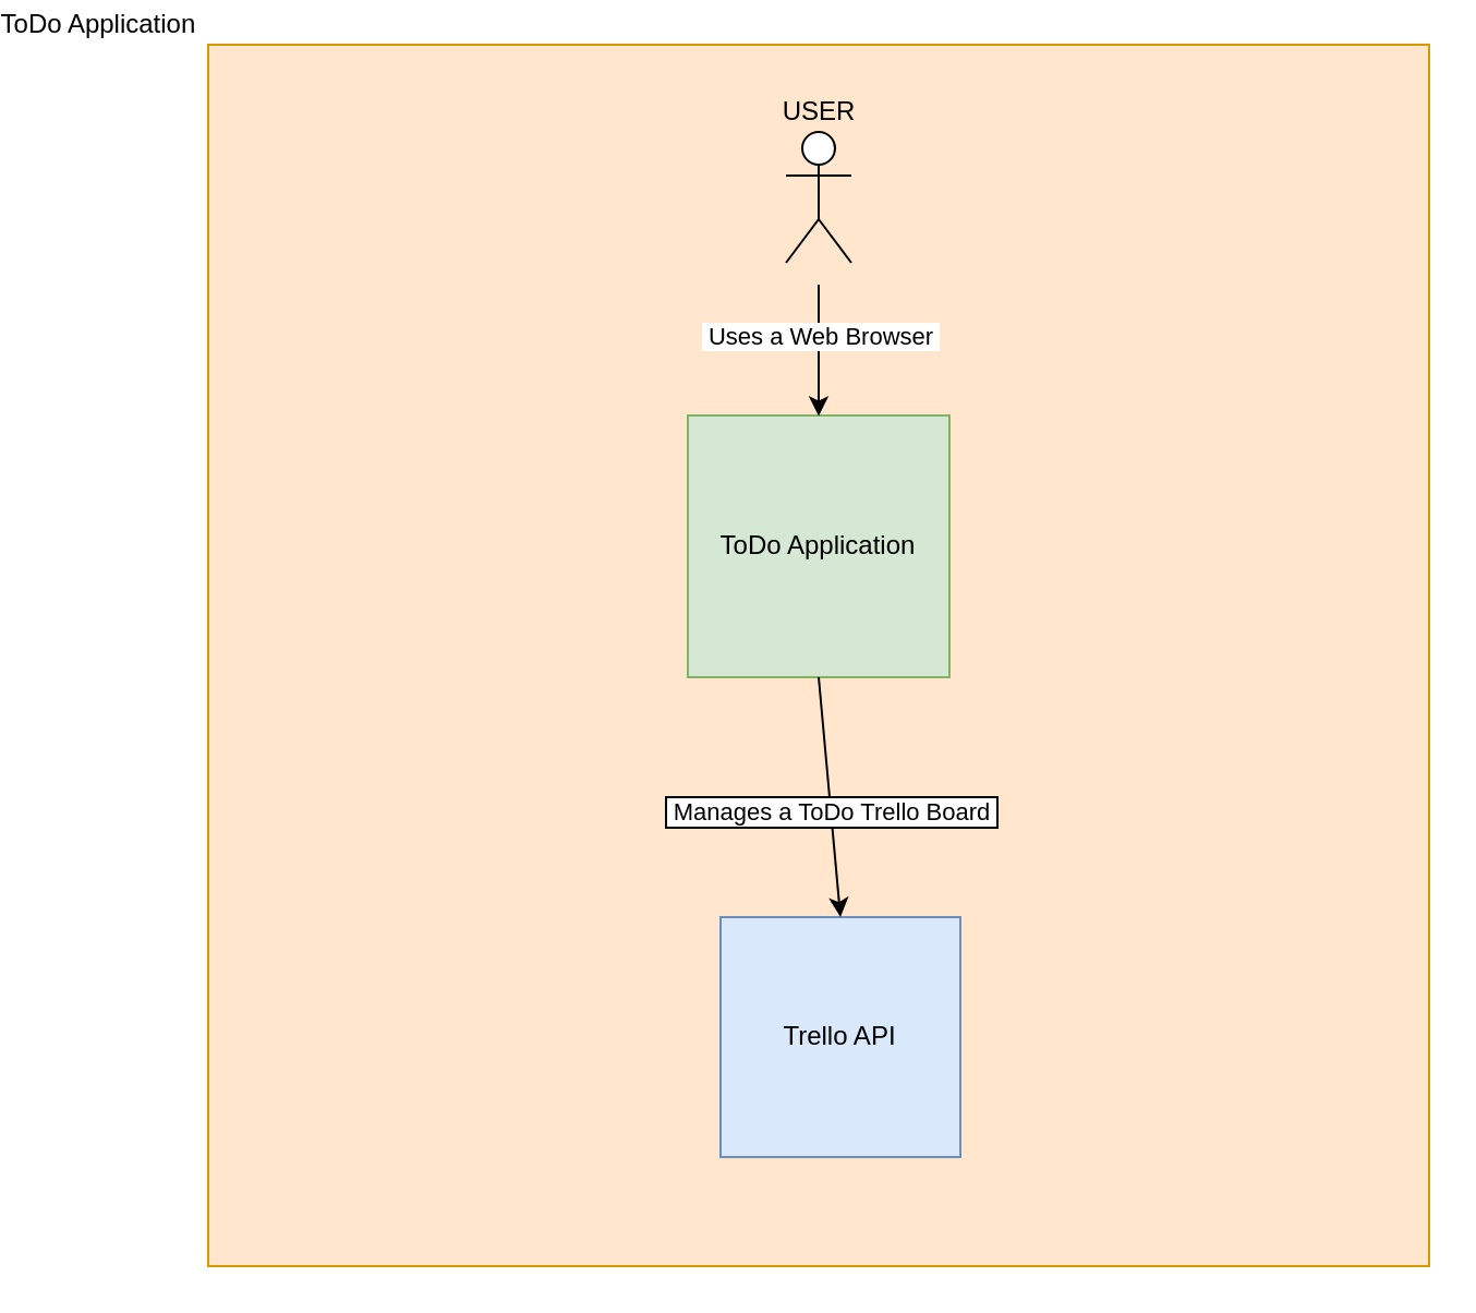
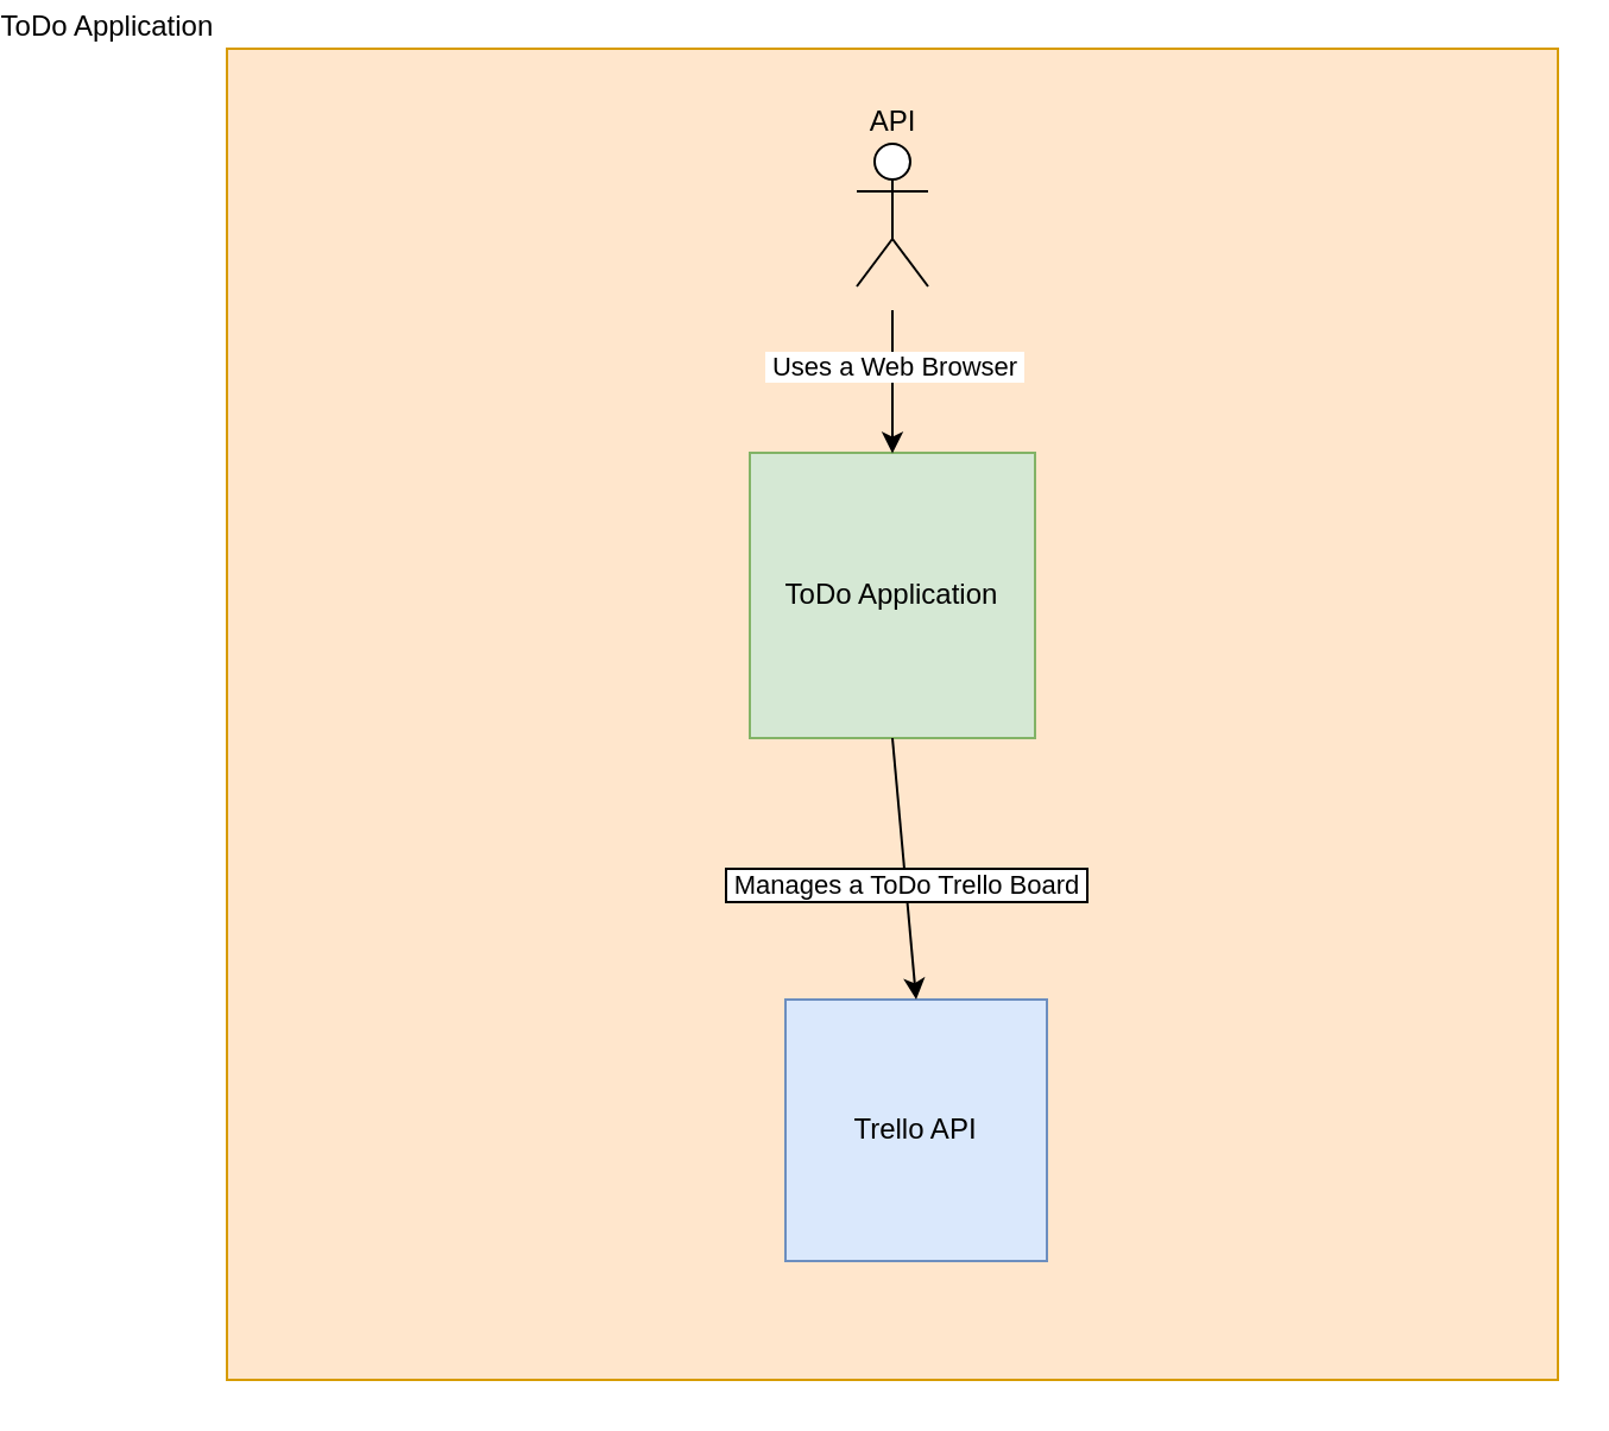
  <mxCell id="0" />
  <mxCell id="1" parent="0" />
  <mxCell id="2" value="ToDo Application&amp;nbsp;" style="whiteSpace=wrap;html=1;aspect=fixed;labelPosition=left;verticalLabelPosition=top;align=right;verticalAlign=bottom;fillColor=#ffe6cc;strokeColor=#d79b00;" vertex="1" parent="1"><mxGeometry x="20" width="560" height="560" as="geometry" y="20" /></mxCell>
- <mxCell id="3" value="USER" style="shape=umlActor;verticalLabelPosition=top;verticalAlign=bottom;html=1;outlineConnect=0;labelPosition=center;align=center;" vertex="1" parent="1"><mxGeometry x="285" y="60" width="30" height="60" as="geometry" /></mxCell>
+ <mxCell id="3" value="API" style="shape=umlActor;verticalLabelPosition=top;verticalAlign=bottom;html=1;outlineConnect=0;labelPosition=center;align=center;" vertex="1" parent="1"><mxGeometry x="285" y="60" width="30" height="60" as="geometry" /></mxCell>
  <mxCell id="4" value="ToDo Application" style="whiteSpace=wrap;html=1;aspect=fixed;fillColor=#d5e8d4;strokeColor=#82b366;" vertex="1" parent="1"><mxGeometry x="240" y="190" width="120" height="120" as="geometry" /></mxCell>
  <mxCell id="5" value="Trello API" style="whiteSpace=wrap;html=1;aspect=fixed;fillColor=#dae8fc;strokeColor=#6c8ebf;" vertex="1" parent="1"><mxGeometry x="255" y="420" width="110" height="110" as="geometry" /></mxCell>
  <mxCell id="6" value="" style="endArrow=classic;html=1;rounded=0;labelBorderColor=default;entryX=0.5;entryY=0.304;entryDx=0;entryDy=0;entryPerimeter=0;" edge="1" parent="1" target="2"><mxGeometry width="50" height="50" relative="1" as="geometry"><mxPoint x="300" y="130" as="sourcePoint" /><mxPoint x="420" y="80" as="targetPoint" /><Array as="points" /></mxGeometry></mxCell>
  <mxCell id="7" value="&amp;nbsp;Uses a Web Browser&amp;nbsp;" style="edgeLabel;html=1;align=center;verticalAlign=middle;resizable=0;points=[];" connectable="0" vertex="1" parent="6"><mxGeometry x="-0.222" relative="1" as="geometry"><mxPoint as="offset" /></mxGeometry></mxCell>
  <mxCell id="8" value="" style="endArrow=classic;html=1;rounded=0;labelBorderColor=default;entryX=0.5;entryY=0;entryDx=0;entryDy=0;exitX=0.5;exitY=1;exitDx=0;exitDy=0;" edge="1" parent="1" source="4" target="5"><mxGeometry width="50" height="50" relative="1" as="geometry"><mxPoint x="270" y="350" as="sourcePoint" /><mxPoint x="320" y="300" as="targetPoint" /></mxGeometry></mxCell>
  <mxCell id="9" value="&amp;nbsp;Manages a ToDo Trello Board&amp;nbsp;" style="edgeLabel;html=1;align=center;verticalAlign=middle;resizable=0;points=[];labelBorderColor=default;" connectable="0" vertex="1" parent="8"><mxGeometry x="0.114" relative="1" as="geometry"><mxPoint as="offset" /></mxGeometry></mxCell>
